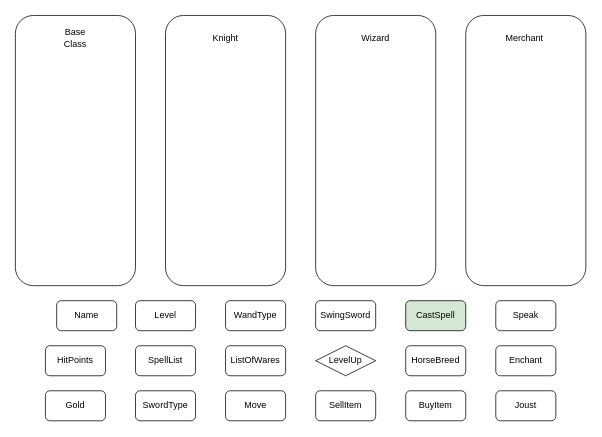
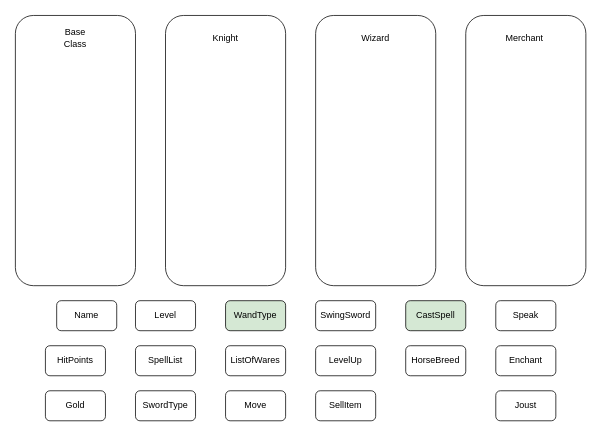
  <mxCell id="0" />
  <mxCell id="1" parent="0" />
  <mxCell id="2" value="" style="rounded=1;whiteSpace=wrap;html=1;" vertex="1" parent="1"><mxGeometry x="20" y="20" width="160" height="360" as="geometry" /></mxCell>
  <mxCell id="3" value="" style="rounded=1;whiteSpace=wrap;html=1;" vertex="1" parent="1"><mxGeometry x="220" y="20" width="160" height="360" as="geometry" /></mxCell>
  <mxCell id="4" value="" style="rounded=1;whiteSpace=wrap;html=1;" vertex="1" parent="1"><mxGeometry x="420" y="20" width="160" height="360" as="geometry" /></mxCell>
  <mxCell id="5" value="" style="rounded=1;whiteSpace=wrap;html=1;" vertex="1" parent="1"><mxGeometry x="620" y="20" width="160" height="360" as="geometry" /></mxCell>
  <mxCell id="6" value="Base Class" style="text;html=1;strokeColor=none;fillColor=none;align=center;verticalAlign=middle;whiteSpace=wrap;rounded=0;" vertex="1" parent="1"><mxGeometry x="80" y="40" width="40" height="20" as="geometry" /></mxCell>
  <mxCell id="7" value="Knight" style="text;html=1;strokeColor=none;fillColor=none;align=center;verticalAlign=middle;whiteSpace=wrap;rounded=0;" vertex="1" parent="1"><mxGeometry x="280" y="40" width="40" height="20" as="geometry" /></mxCell>
  <mxCell id="8" value="Wizard" style="text;html=1;strokeColor=none;fillColor=none;align=center;verticalAlign=middle;whiteSpace=wrap;rounded=0;" vertex="1" parent="1"><mxGeometry x="480" y="40" width="40" height="20" as="geometry" /></mxCell>
  <mxCell id="9" value="Merchant&amp;nbsp;" style="text;html=1;strokeColor=none;fillColor=none;align=center;verticalAlign=middle;whiteSpace=wrap;rounded=0;" vertex="1" parent="1"><mxGeometry x="680" y="40" width="40" height="20" as="geometry" /></mxCell>
  <mxCell id="10" value="Name" style="rounded=1;whiteSpace=wrap;html=1;" vertex="1" parent="1"><mxGeometry x="75" y="400" width="80" height="40" as="geometry" /></mxCell>
  <mxCell id="11" value="HitPoints" style="rounded=1;whiteSpace=wrap;html=1;" vertex="1" parent="1"><mxGeometry x="60" y="460" width="80" height="40" as="geometry" /></mxCell>
  <mxCell id="12" value="Gold" style="rounded=1;whiteSpace=wrap;html=1;" vertex="1" parent="1"><mxGeometry x="60" y="520" width="80" height="40" as="geometry" /></mxCell>
  <mxCell id="13" value="Level" style="rounded=1;whiteSpace=wrap;html=1;" vertex="1" parent="1"><mxGeometry x="180" y="400" width="80" height="40" as="geometry" /></mxCell>
  <mxCell id="14" value="SpellList" style="rounded=1;whiteSpace=wrap;html=1;" vertex="1" parent="1"><mxGeometry x="180" y="460" width="80" height="40" as="geometry" /></mxCell>
  <mxCell id="15" value="SwordType" style="rounded=1;whiteSpace=wrap;html=1;" vertex="1" parent="1"><mxGeometry x="180" y="520" width="80" height="40" as="geometry" /></mxCell>
- <mxCell id="16" value="WandType" style="rounded=1;whiteSpace=wrap;html=1;" vertex="1" parent="1"><mxGeometry x="300" y="400" width="80" height="40" as="geometry" /></mxCell>
+ <mxCell id="16" value="WandType" style="rounded=1;whiteSpace=wrap;html=1;fillColor=#d5e8d4;" vertex="1" parent="1"><mxGeometry x="300" y="400" width="80" height="40" as="geometry" /></mxCell>
  <mxCell id="17" value="ListOfWares" style="rounded=1;whiteSpace=wrap;html=1;" vertex="1" parent="1"><mxGeometry x="300" y="460" width="80" height="40" as="geometry" /></mxCell>
  <mxCell id="18" value="Move" style="rounded=1;whiteSpace=wrap;html=1;" vertex="1" parent="1"><mxGeometry x="300" y="520" width="80" height="40" as="geometry" /></mxCell>
  <mxCell id="19" value="SwingSword" style="rounded=1;whiteSpace=wrap;html=1;" vertex="1" parent="1"><mxGeometry x="420" y="400" width="80" height="40" as="geometry" /></mxCell>
- <mxCell id="20" value="LevelUp" style="rhombus;whiteSpace=wrap;html=1;" vertex="1" parent="1"><mxGeometry x="420" y="460" width="80" height="40" as="geometry" /></mxCell>
+ <mxCell id="20" value="LevelUp" style="rounded=1;whiteSpace=wrap;html=1;" vertex="1" parent="1"><mxGeometry x="420" y="460" width="80" height="40" as="geometry" /></mxCell>
  <mxCell id="21" value="SellItem" style="rounded=1;whiteSpace=wrap;html=1;" vertex="1" parent="1"><mxGeometry x="420" y="520" width="80" height="40" as="geometry" /></mxCell>
  <mxCell id="22" value="CastSpell" style="rounded=1;whiteSpace=wrap;html=1;fillColor=#d5e8d4;" vertex="1" parent="1"><mxGeometry x="540" y="400" width="80" height="40" as="geometry" /></mxCell>
  <mxCell id="23" value="HorseBreed" style="rounded=1;whiteSpace=wrap;html=1;" vertex="1" parent="1"><mxGeometry x="540" y="460" width="80" height="40" as="geometry" /></mxCell>
- <mxCell id="24" value="BuyItem" style="rounded=1;whiteSpace=wrap;html=1;" vertex="1" parent="1"><mxGeometry x="540" y="520" width="80" height="40" as="geometry" /></mxCell>
  <mxCell id="25" value="Speak" style="rounded=1;whiteSpace=wrap;html=1;" vertex="1" parent="1"><mxGeometry x="660" y="400" width="80" height="40" as="geometry" /></mxCell>
  <mxCell id="26" value="Enchant" style="rounded=1;whiteSpace=wrap;html=1;" vertex="1" parent="1"><mxGeometry x="660" y="460" width="80" height="40" as="geometry" /></mxCell>
  <mxCell id="27" value="Joust" style="rounded=1;whiteSpace=wrap;html=1;" vertex="1" parent="1"><mxGeometry x="660" y="520" width="80" height="40" as="geometry" /></mxCell>
